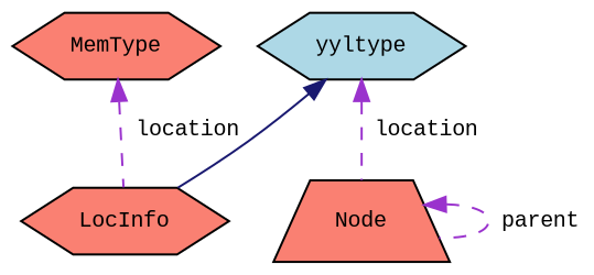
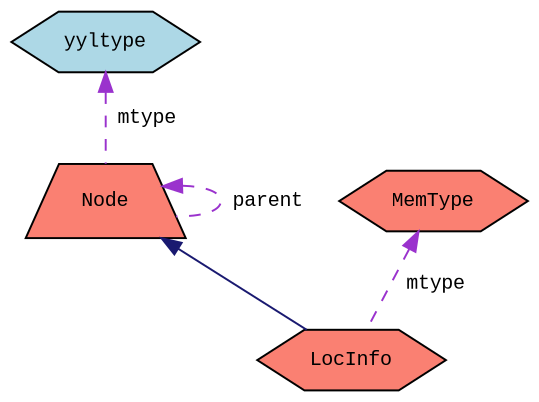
  digraph {
    fontname="Liberation Mono"
    node [color=black fillcolor=salmon fontname="Liberation Mono" fontsize=10 shape=hexagon style=filled]
    edge [color=darkorchid3 dir=back fontname="Liberation Mono" fontsize=10 labelfontname=Helvetica labelfontsize=10 style=dashed]
    n1 [fontcolor=black height=0.2 label=LocInfo width=0.4]
    n2 [height=0.2 label="Node" shape=trapezium width=0.4]
    n3 [height=0.2 label=MemType width=0.4]
    n4 [fillcolor=lightblue height=0.2 label=yyltype width=0.4]
-   n4 -> n1 [color=midnightblue style=solid]
+   n2 -> n1 [color=midnightblue style=solid]
    n2 -> n2 [label=" parent"]
-   n3 -> n1 [label=" location"]
-   n4 -> n2 [label=" location"]
+   n3 -> n1 [label=" mtype"]
+   n4 -> n2 [label=" mtype"]
  }
